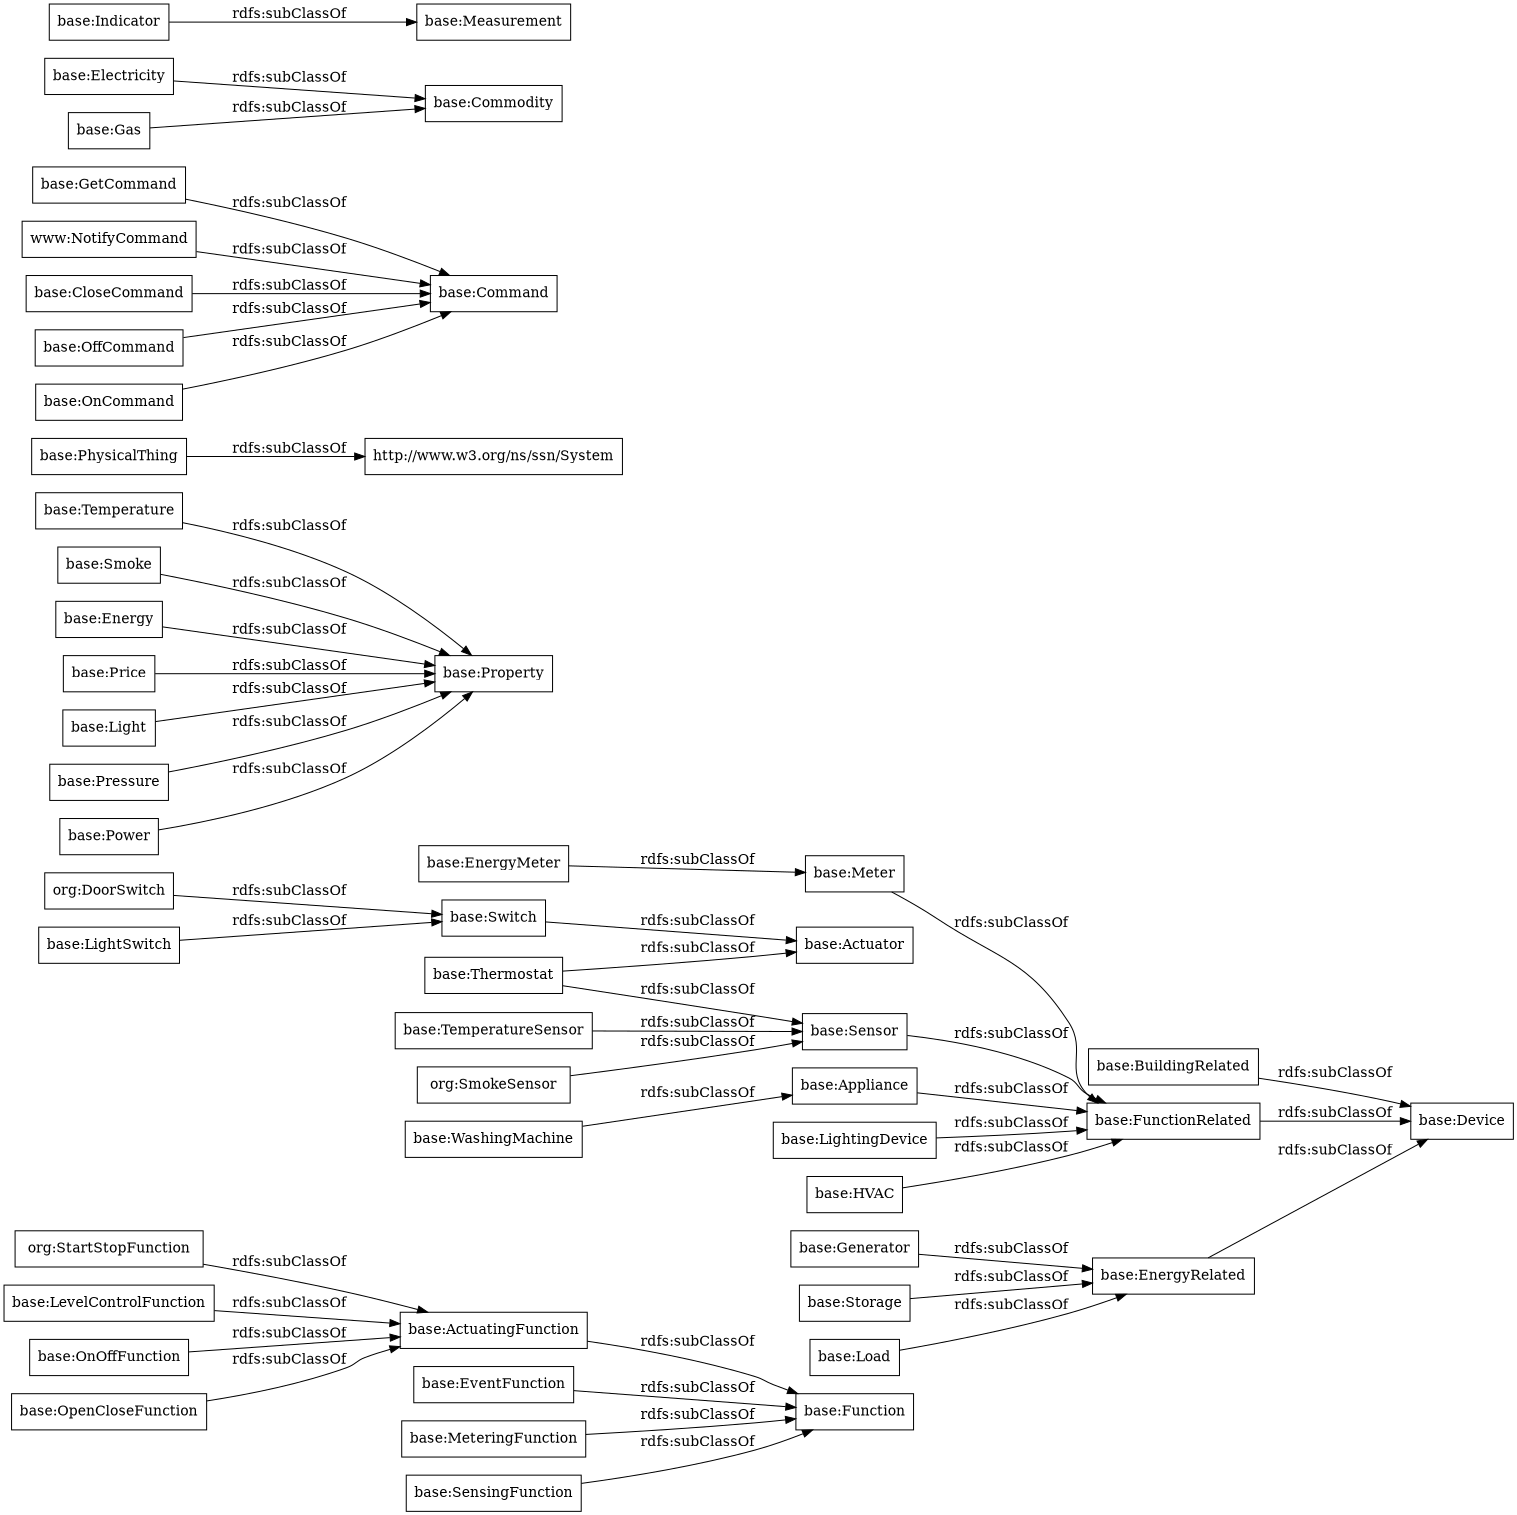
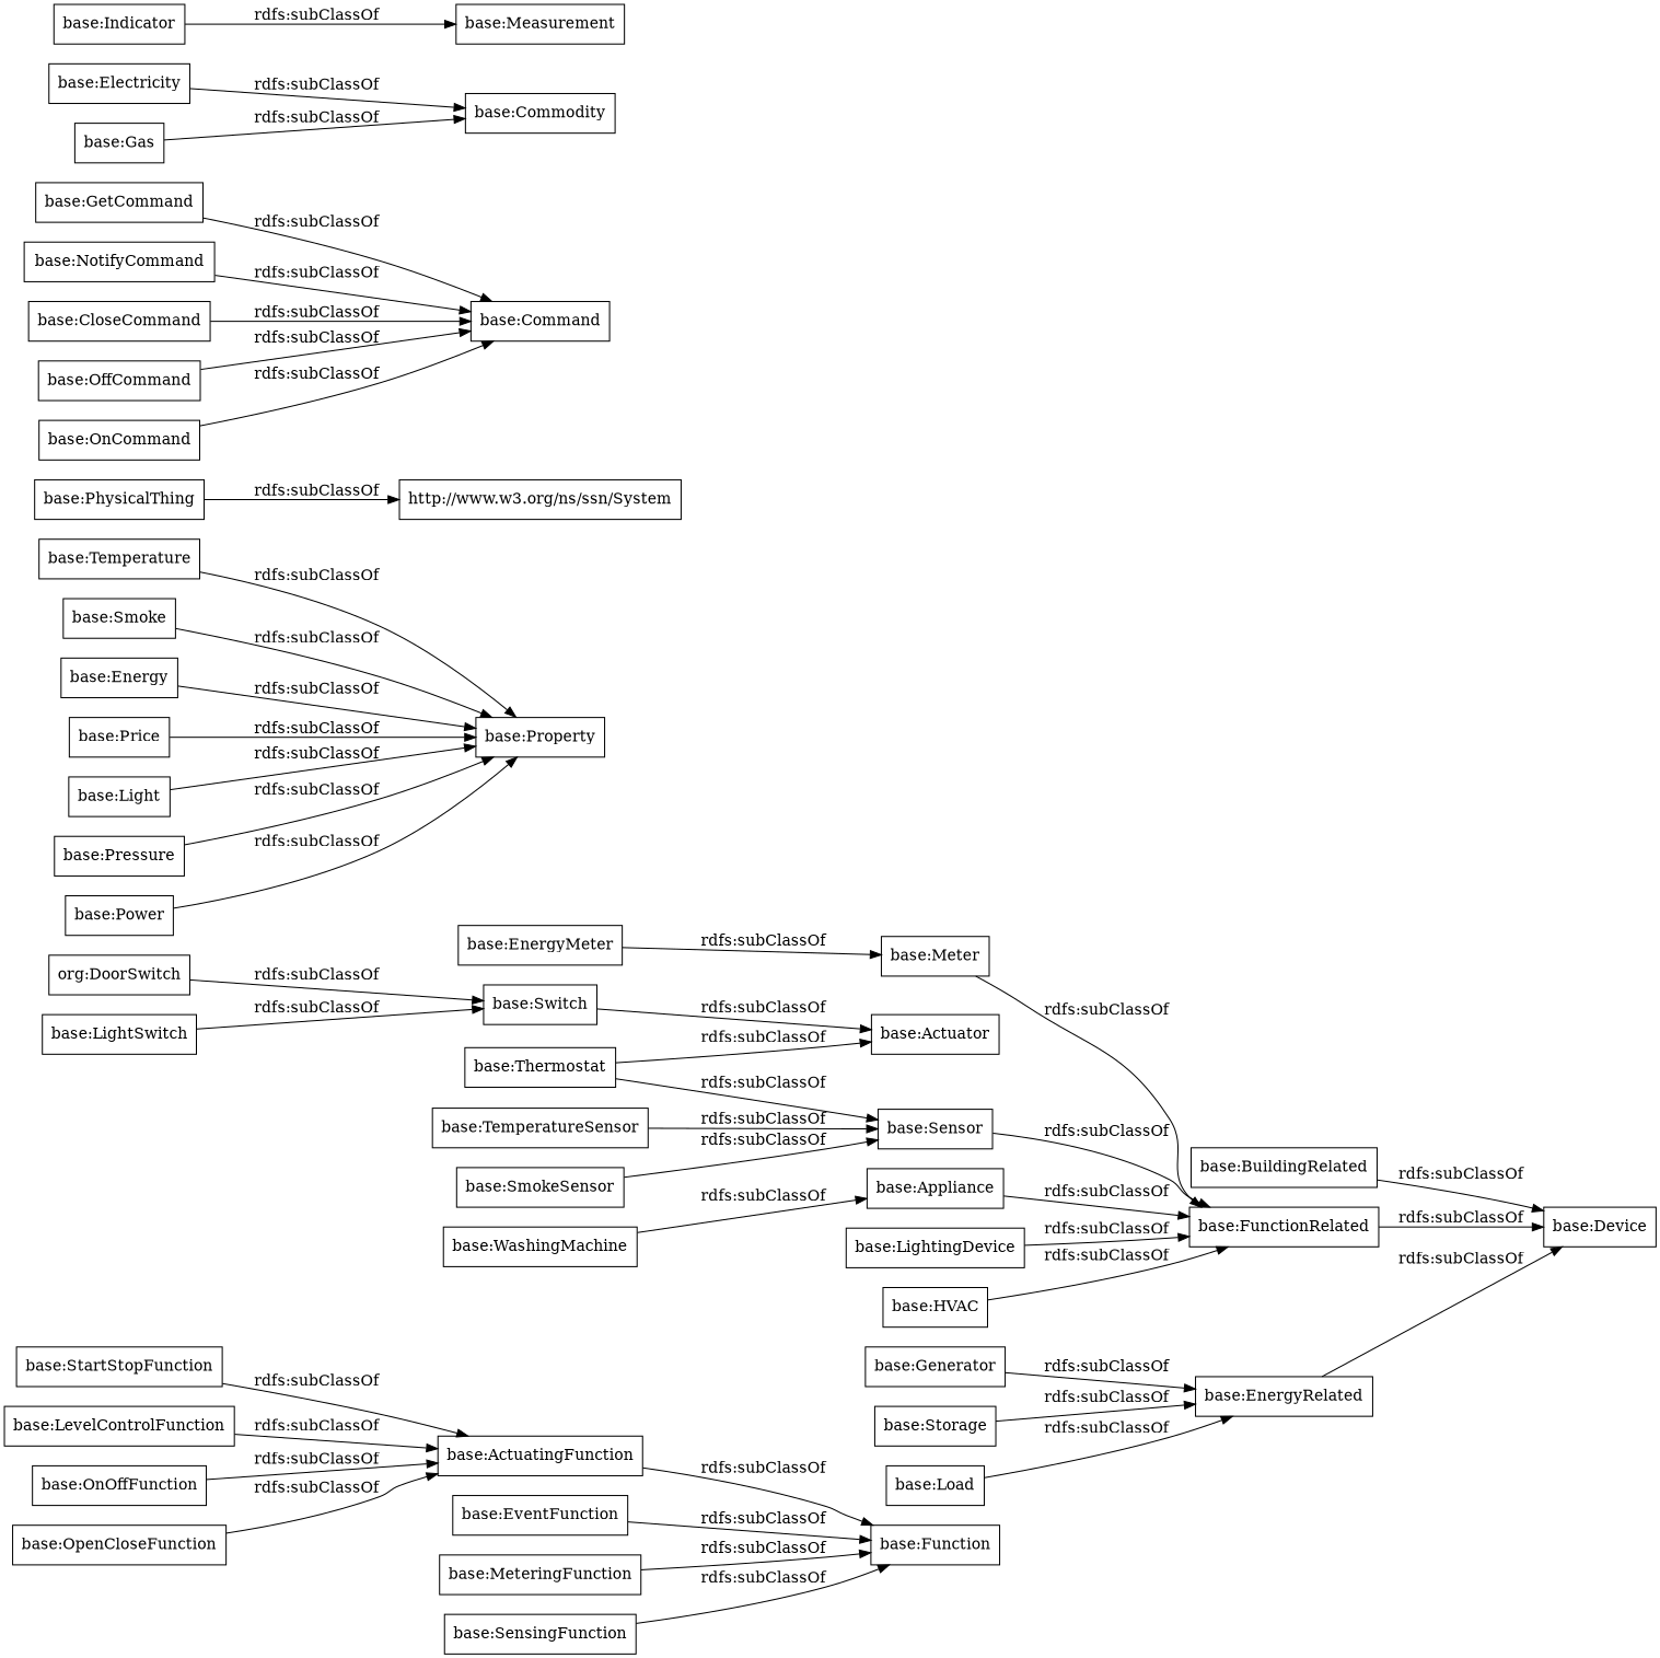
  digraph {
    rankdir=LR
    node [color=black shape=rectangle]
-   "base:StartStopFunction" [label="org:StartStopFunction"]
+   "base:StartStopFunction"
    "base:ActuatingFunction"
    "base:Function"
    "base:BuildingRelated"
    "base:Device"
    "base:Temperature"
    "base:Property"
    "base:Smoke"
    "base:PhysicalThing"
    "http://www.w3.org/ns/ssn/System"
    "base:Energy"
    "base:EventFunction"
    n13 [label="org:DoorSwitch"]
    "base:Switch"
    "base:Actuator"
    "base:Thermostat"
    "base:Sensor"
    "base:FunctionRelated"
    "base:LevelControlFunction"
    "base:GetCommand"
    "base:Command"
    "base:Electricity"
    "base:Commodity"
    "base:Appliance"
    "base:OnOffFunction"
    "base:LightSwitch"
    "base:Generator"
    "base:EnergyRelated"
    "base:EnergyMeter"
    "base:Meter"
-   "base:NotifyCommand" [label="www:NotifyCommand"]
-   "base:SmokeSensor" [label="org:SmokeSensor"]
+   "base:NotifyCommand"
+   "base:SmokeSensor"
    "base:Storage"
    "base:Price"
    "base:Gas"
    "base:LightingDevice"
    "base:TemperatureSensor"
    "base:HVAC"
    "base:CloseCommand"
    "base:OffCommand"
    "base:Indicator"
    "base:Measurement"
    "base:WashingMachine"
    "base:Load"
    "base:MeteringFunction"
    "base:Light"
    "base:OpenCloseFunction"
    "base:Pressure"
    "base:OnCommand"
    "base:Power"
    "base:SensingFunction"
    "base:StartStopFunction" -> "base:ActuatingFunction" [label="rdfs:subClassOf"]
    "base:ActuatingFunction" -> "base:Function" [label="rdfs:subClassOf"]
    "base:BuildingRelated" -> "base:Device" [label="rdfs:subClassOf"]
    "base:Temperature" -> "base:Property" [label="rdfs:subClassOf"]
    "base:Smoke" -> "base:Property" [label="rdfs:subClassOf"]
    "base:PhysicalThing" -> "http://www.w3.org/ns/ssn/System" [label="rdfs:subClassOf"]
    "base:Energy" -> "base:Property" [label="rdfs:subClassOf"]
    "base:EventFunction" -> "base:Function" [label="rdfs:subClassOf"]
    n13 -> "base:Switch" [label="rdfs:subClassOf"]
    "base:Switch" -> "base:Actuator" [label="rdfs:subClassOf"]
    "base:Thermostat" -> "base:Actuator" [label="rdfs:subClassOf"]
    "base:Thermostat" -> "base:Sensor" [label="rdfs:subClassOf"]
    "base:Sensor" -> "base:FunctionRelated" [label="rdfs:subClassOf"]
    "base:FunctionRelated" -> "base:Device" [label="rdfs:subClassOf"]
    "base:LevelControlFunction" -> "base:ActuatingFunction" [label="rdfs:subClassOf"]
    "base:GetCommand" -> "base:Command" [label="rdfs:subClassOf"]
    "base:Electricity" -> "base:Commodity" [label="rdfs:subClassOf"]
    "base:Appliance" -> "base:FunctionRelated" [label="rdfs:subClassOf"]
    "base:OnOffFunction" -> "base:ActuatingFunction" [label="rdfs:subClassOf"]
    "base:LightSwitch" -> "base:Switch" [label="rdfs:subClassOf"]
    "base:Generator" -> "base:EnergyRelated" [label="rdfs:subClassOf"]
    "base:EnergyRelated" -> "base:Device" [label="rdfs:subClassOf"]
    "base:EnergyMeter" -> "base:Meter" [label="rdfs:subClassOf"]
    "base:Meter" -> "base:FunctionRelated" [label="rdfs:subClassOf"]
    "base:NotifyCommand" -> "base:Command" [label="rdfs:subClassOf"]
    "base:SmokeSensor" -> "base:Sensor" [label="rdfs:subClassOf"]
    "base:Storage" -> "base:EnergyRelated" [label="rdfs:subClassOf"]
    "base:Price" -> "base:Property" [label="rdfs:subClassOf"]
    "base:Gas" -> "base:Commodity" [label="rdfs:subClassOf"]
    "base:LightingDevice" -> "base:FunctionRelated" [label="rdfs:subClassOf"]
    "base:TemperatureSensor" -> "base:Sensor" [label="rdfs:subClassOf"]
    "base:HVAC" -> "base:FunctionRelated" [label="rdfs:subClassOf"]
    "base:CloseCommand" -> "base:Command" [label="rdfs:subClassOf"]
    "base:OffCommand" -> "base:Command" [label="rdfs:subClassOf"]
    "base:Indicator" -> "base:Measurement" [label="rdfs:subClassOf"]
    "base:WashingMachine" -> "base:Appliance" [label="rdfs:subClassOf"]
    "base:Load" -> "base:EnergyRelated" [label="rdfs:subClassOf"]
    "base:MeteringFunction" -> "base:Function" [label="rdfs:subClassOf"]
    "base:Light" -> "base:Property" [label="rdfs:subClassOf"]
    "base:OpenCloseFunction" -> "base:ActuatingFunction" [label="rdfs:subClassOf"]
    "base:Pressure" -> "base:Property" [label="rdfs:subClassOf"]
    "base:OnCommand" -> "base:Command" [label="rdfs:subClassOf"]
    "base:Power" -> "base:Property" [label="rdfs:subClassOf"]
    "base:SensingFunction" -> "base:Function" [label="rdfs:subClassOf"]
  }
